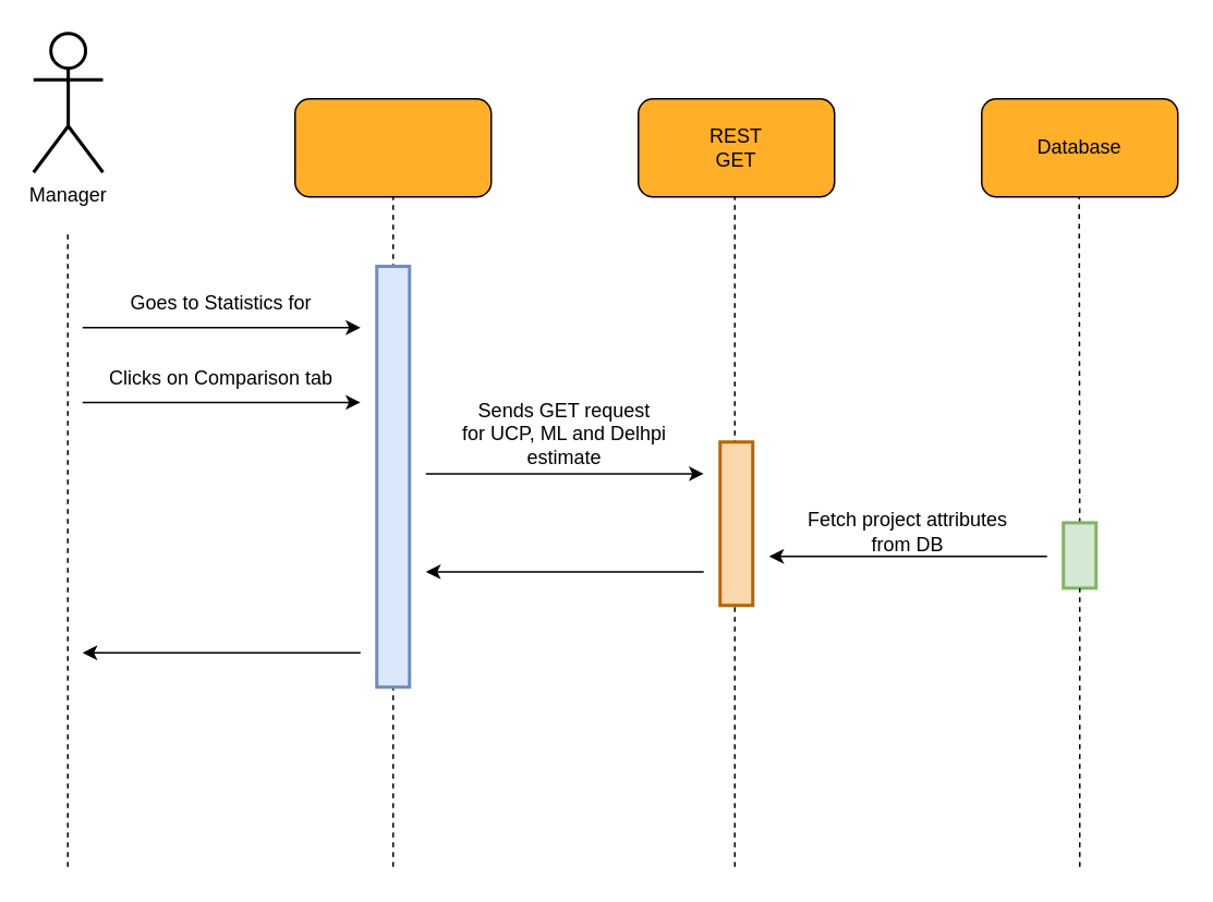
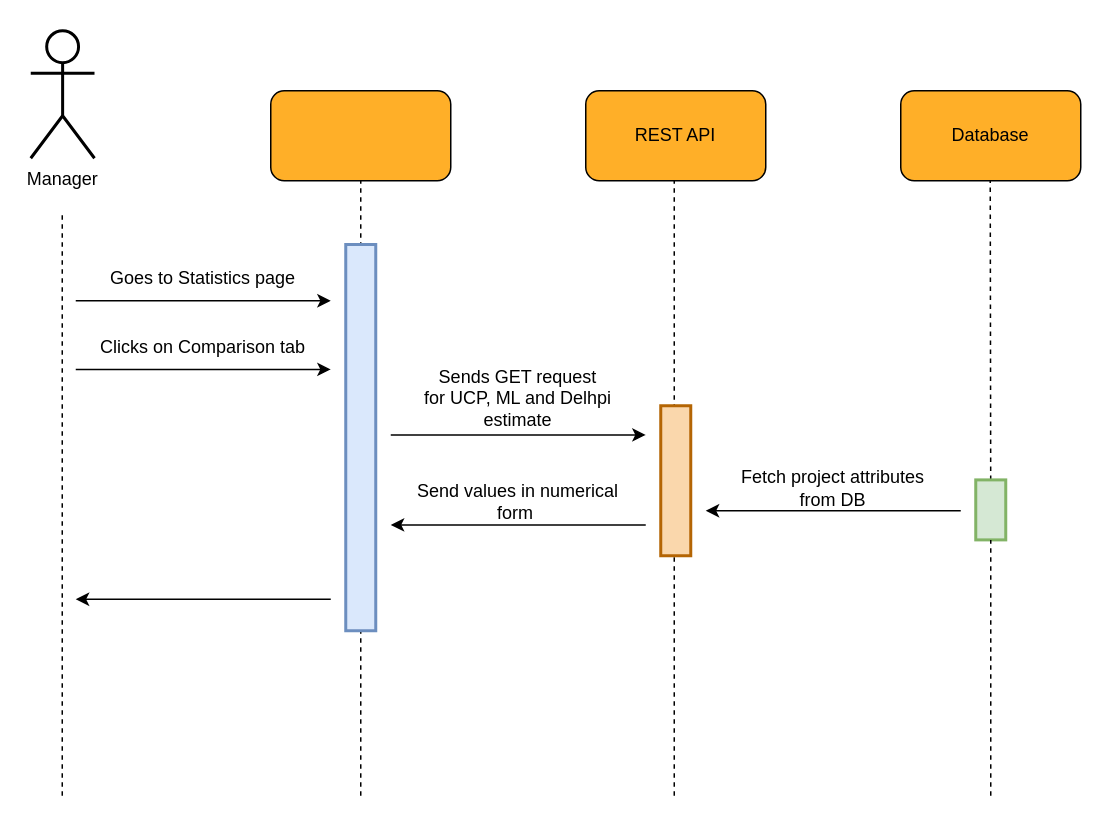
  <mxCell id="0" />
  <mxCell id="1" parent="0" />
  <mxCell id="2" value="" style="endArrow=none;dashed=1;html=1;rounded=0;jumpSize=6;strokeWidth=1;startArrow=none;fontSize=12;" edge="1" parent="1"><mxGeometry width="50" height="50" relative="1" as="geometry"><mxPoint x="449" y="530" as="sourcePoint" /><mxPoint x="449" y="120" as="targetPoint" /></mxGeometry></mxCell>
  <mxCell id="3" value="" style="group;fontSize=12;" vertex="1" connectable="0" parent="1"><mxGeometry x="180" y="60" width="120" height="60" as="geometry" /></mxCell>
  <mxCell id="4" value="" style="rounded=1;whiteSpace=wrap;html=1;fillColor=#FFAF28;fontSize=12;" vertex="1" parent="3"><mxGeometry width="120" height="60" as="geometry" /></mxCell>
  <mxCell id="5" value="" style="group;fontSize=12;" vertex="1" connectable="0" parent="1"><mxGeometry x="390" y="60" width="120" height="60" as="geometry" /></mxCell>
  <mxCell id="6" value="" style="rounded=1;whiteSpace=wrap;html=1;fillColor=#FFAF28;fontSize=12;" vertex="1" parent="5"><mxGeometry width="120" height="60" as="geometry" /></mxCell>
- <mxCell id="7" value="&lt;font style=&quot;font-size: 12px;&quot;&gt;REST GET&lt;/font&gt;" style="text;html=1;strokeColor=none;fillColor=none;align=center;verticalAlign=middle;whiteSpace=wrap;rounded=0;fontSize=12;" vertex="1" parent="5"><mxGeometry x="30" y="15" width="60" height="30" as="geometry" /></mxCell>
+ <mxCell id="7" value="&lt;font style=&quot;font-size: 12px;&quot;&gt;REST API&lt;/font&gt;" style="text;html=1;strokeColor=none;fillColor=none;align=center;verticalAlign=middle;whiteSpace=wrap;rounded=0;fontSize=12;" vertex="1" parent="5"><mxGeometry x="30" y="15" width="60" height="30" as="geometry" /></mxCell>
  <mxCell id="8" value="" style="endArrow=none;dashed=1;html=1;rounded=0;entryX=0.5;entryY=1;entryDx=0;entryDy=0;jumpSize=6;strokeWidth=1;fontSize=12;" edge="1" parent="1" target="4"><mxGeometry width="50" height="50" relative="1" as="geometry"><mxPoint x="240" y="530" as="sourcePoint" /><mxPoint x="390" y="40" as="targetPoint" /></mxGeometry></mxCell>
  <mxCell id="9" value="Manager" style="shape=umlActor;verticalLabelPosition=bottom;verticalAlign=top;html=1;outlineConnect=0;rounded=1;strokeWidth=2;fontSize=12;" vertex="1" parent="1"><mxGeometry x="20" y="20" width="42.5" height="85" as="geometry" /></mxCell>
  <mxCell id="10" value="" style="endArrow=none;dashed=1;html=1;rounded=0;jumpSize=6;strokeWidth=1;fontSize=12;" edge="1" parent="1"><mxGeometry width="50" height="50" relative="1" as="geometry"><mxPoint x="41" y="530" as="sourcePoint" /><mxPoint x="41" y="140" as="targetPoint" /></mxGeometry></mxCell>
  <mxCell id="11" value="" style="group;fontSize=12;" vertex="1" connectable="0" parent="1"><mxGeometry x="600" y="60" width="120" height="60" as="geometry" /></mxCell>
  <mxCell id="12" value="" style="rounded=1;whiteSpace=wrap;html=1;fillColor=#FFAF28;fontSize=12;" vertex="1" parent="11"><mxGeometry width="120" height="60" as="geometry" /></mxCell>
  <mxCell id="13" value="&lt;font style=&quot;font-size: 12px&quot;&gt;Database&lt;/font&gt;" style="text;html=1;strokeColor=none;fillColor=none;align=center;verticalAlign=middle;whiteSpace=wrap;rounded=0;fontSize=12;" vertex="1" parent="11"><mxGeometry x="30" y="15" width="60" height="30" as="geometry" /></mxCell>
  <mxCell id="14" value="" style="endArrow=none;dashed=1;html=1;rounded=0;jumpSize=6;strokeWidth=1;fontSize=12;startArrow=none;" edge="1" parent="1" source="17"><mxGeometry width="50" height="50" relative="1" as="geometry"><mxPoint x="659.66" y="620" as="sourcePoint" /><mxPoint x="659.66" y="120" as="targetPoint" /></mxGeometry></mxCell>
  <mxCell id="15" value="" style="rounded=0;whiteSpace=wrap;html=1;fontSize=12;strokeWidth=2;fillColor=#dae8fc;strokeColor=#6c8ebf;" vertex="1" parent="1"><mxGeometry x="230" y="162.5" width="20" height="257.5" as="geometry" /></mxCell>
  <mxCell id="16" value="" style="rounded=0;whiteSpace=wrap;html=1;fontSize=12;strokeWidth=2;fillColor=#fad7ac;strokeColor=#b46504;" vertex="1" parent="1"><mxGeometry x="440" y="270" width="20" height="100" as="geometry" /></mxCell>
  <mxCell id="17" value="" style="rounded=0;whiteSpace=wrap;html=1;fontSize=12;strokeWidth=2;fillColor=#d5e8d4;strokeColor=#82b366;" vertex="1" parent="1"><mxGeometry x="650" y="319.43" width="20" height="40" as="geometry" /></mxCell>
  <mxCell id="18" value="" style="endArrow=none;dashed=1;html=1;rounded=0;jumpSize=6;strokeWidth=1;fontSize=12;startArrow=none;" edge="1" parent="1" target="17"><mxGeometry width="50" height="50" relative="1" as="geometry"><mxPoint x="660" y="530" as="sourcePoint" /><mxPoint x="659.66" y="120" as="targetPoint" /></mxGeometry></mxCell>
  <mxCell id="19" value="" style="endArrow=classic;html=1;rounded=0;" edge="1" parent="1"><mxGeometry width="50" height="50" relative="1" as="geometry"><mxPoint x="50" y="200" as="sourcePoint" /><mxPoint x="220" y="200" as="targetPoint" /></mxGeometry></mxCell>
- <mxCell id="20" value="Goes to Statistics for" style="text;html=1;strokeColor=none;fillColor=none;align=center;verticalAlign=middle;whiteSpace=wrap;rounded=0;" vertex="1" parent="1"><mxGeometry x="60" y="170" width="150" height="30" as="geometry" /></mxCell>
+ <mxCell id="20" value="Goes to Statistics page" style="text;html=1;strokeColor=none;fillColor=none;align=center;verticalAlign=middle;whiteSpace=wrap;rounded=0;" vertex="1" parent="1"><mxGeometry x="60" y="170" width="150" height="30" as="geometry" /></mxCell>
  <mxCell id="21" value="" style="endArrow=classic;html=1;rounded=0;" edge="1" parent="1"><mxGeometry width="50" height="50" relative="1" as="geometry"><mxPoint x="50" y="245.75" as="sourcePoint" /><mxPoint x="220" y="245.75" as="targetPoint" /></mxGeometry></mxCell>
  <mxCell id="22" value="Clicks on Comparison tab" style="text;html=1;strokeColor=none;fillColor=none;align=center;verticalAlign=middle;whiteSpace=wrap;rounded=0;" vertex="1" parent="1"><mxGeometry x="60" y="215.75" width="150" height="30" as="geometry" /></mxCell>
  <mxCell id="23" value="" style="endArrow=classic;html=1;rounded=0;" edge="1" parent="1"><mxGeometry width="50" height="50" relative="1" as="geometry"><mxPoint x="260" y="289.43" as="sourcePoint" /><mxPoint x="430" y="289.43" as="targetPoint" /></mxGeometry></mxCell>
  <mxCell id="24" value="Sends GET request&lt;br&gt;for UCP, ML and Delhpi estimate" style="text;html=1;strokeColor=none;fillColor=none;align=center;verticalAlign=middle;whiteSpace=wrap;rounded=0;" vertex="1" parent="1"><mxGeometry x="270" y="250" width="150" height="30" as="geometry" /></mxCell>
  <mxCell id="25" value="" style="endArrow=classic;html=1;rounded=0;" edge="1" parent="1"><mxGeometry width="50" height="50" relative="1" as="geometry"><mxPoint x="640" y="340" as="sourcePoint" /><mxPoint x="470" y="340" as="targetPoint" /></mxGeometry></mxCell>
  <mxCell id="26" value="Fetch project attributes from DB" style="text;html=1;strokeColor=none;fillColor=none;align=center;verticalAlign=middle;whiteSpace=wrap;rounded=0;" vertex="1" parent="1"><mxGeometry x="480" y="310" width="150" height="30" as="geometry" /></mxCell>
  <mxCell id="27" value="" style="group" vertex="1" connectable="0" parent="1"><mxGeometry x="260" y="319.43" width="170" height="30" as="geometry" /></mxCell>
  <mxCell id="28" value="" style="endArrow=classic;html=1;rounded=0;" edge="1" parent="27"><mxGeometry width="50" height="50" relative="1" as="geometry"><mxPoint x="170" y="30.0" as="sourcePoint" /><mxPoint y="30.0" as="targetPoint" /></mxGeometry></mxCell>
+ <mxCell id="29" value="Send values in numerical form&amp;nbsp;" style="text;html=1;strokeColor=none;fillColor=none;align=center;verticalAlign=middle;whiteSpace=wrap;rounded=0;" vertex="1" parent="27"><mxGeometry x="10" width="150" height="30" as="geometry" /></mxCell>
  <mxCell id="30" value="" style="group" vertex="1" connectable="0" parent="1"><mxGeometry x="50" y="369" width="170" height="30" as="geometry" /></mxCell>
  <mxCell id="31" value="" style="endArrow=classic;html=1;rounded=0;" edge="1" parent="30"><mxGeometry width="50" height="50" relative="1" as="geometry"><mxPoint x="170" y="30.0" as="sourcePoint" /><mxPoint y="30.0" as="targetPoint" /></mxGeometry></mxCell>
